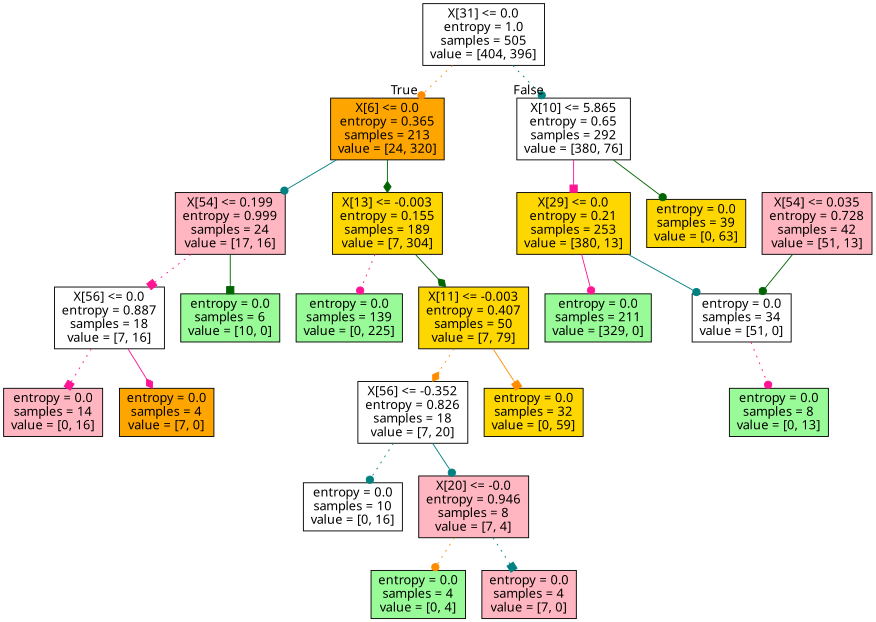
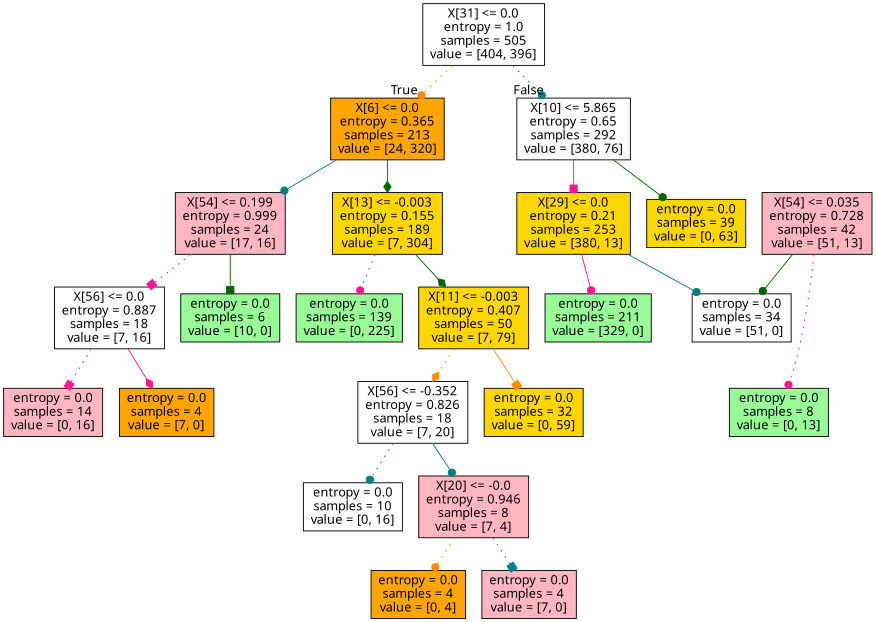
  digraph {
    fontname="Noto Sans"
    node [fillcolor=white fontname="Noto Sans" shape=box style=filled]
    edge [arrowhead=dot color=deeppink fontname="Noto Sans" style=solid]
    n1 [label="X[31] <= 0.0\nentropy = 1.0\nsamples = 505\nvalue = [404, 396]"]
    n2 [fillcolor=orange label="X[6] <= 0.0\nentropy = 0.365\nsamples = 213\nvalue = [24, 320]"]
    n3 [label="X[10] <= 5.865\nentropy = 0.65\nsamples = 292\nvalue = [380, 76]"]
    n4 [fillcolor=lightpink label="X[54] <= 0.199\nentropy = 0.999\nsamples = 24\nvalue = [17, 16]"]
    n5 [fillcolor=gold label="X[13] <= -0.003\nentropy = 0.155\nsamples = 189\nvalue = [7, 304]"]
    n6 [fillcolor=gold label="X[29] <= 0.0\nentropy = 0.21\nsamples = 253\nvalue = [380, 13]"]
    n7 [fillcolor=gold label="entropy = 0.0\nsamples = 39\nvalue = [0, 63]"]
    n8 [label="X[56] <= 0.0\nentropy = 0.887\nsamples = 18\nvalue = [7, 16]"]
    n9 [fillcolor=palegreen label="entropy = 0.0\nsamples = 6\nvalue = [10, 0]"]
    n10 [fillcolor=palegreen label="entropy = 0.0\nsamples = 139\nvalue = [0, 225]"]
    n11 [fillcolor=gold label="X[11] <= -0.003\nentropy = 0.407\nsamples = 50\nvalue = [7, 79]"]
    n12 [fillcolor=lightpink label="entropy = 0.0\nsamples = 14\nvalue = [0, 16]"]
    n13 [fillcolor=orange label="entropy = 0.0\nsamples = 4\nvalue = [7, 0]"]
    n14 [label="X[56] <= -0.352\nentropy = 0.826\nsamples = 18\nvalue = [7, 20]"]
    n15 [fillcolor=gold label="entropy = 0.0\nsamples = 32\nvalue = [0, 59]"]
    n16 [label="entropy = 0.0\nsamples = 10\nvalue = [0, 16]"]
    n17 [fillcolor=lightpink label="X[20] <= -0.0\nentropy = 0.946\nsamples = 8\nvalue = [7, 4]"]
-   n18 [fillcolor=palegreen label="entropy = 0.0\nsamples = 4\nvalue = [0, 4]"]
+   n18 [fillcolor=orange label="entropy = 0.0\nsamples = 4\nvalue = [0, 4]"]
    n19 [fillcolor=lightpink label="entropy = 0.0\nsamples = 4\nvalue = [7, 0]"]
    n20 [fillcolor=palegreen label="entropy = 0.0\nsamples = 211\nvalue = [329, 0]"]
    n21 [label="entropy = 0.0\nsamples = 34\nvalue = [51, 0]"]
    n22 [fillcolor=lightpink label="X[54] <= 0.035\nentropy = 0.728\nsamples = 42\nvalue = [51, 13]"]
    n23 [fillcolor=palegreen label="entropy = 0.0\nsamples = 8\nvalue = [0, 13]"]
    n1 -> n2 [color=darkorange headlabel=True labelangle=45 labeldistance=2.5 style=dotted]
    n1 -> n3 [color=teal headlabel=False labelangle=-45 labeldistance=2.5 style=dotted]
    n2 -> n4 [color=teal]
    n2 -> n5 [arrowhead=diamond color=darkgreen]
    n3 -> n6 [arrowhead=box]
    n3 -> n7 [color=darkgreen]
    n4 -> n8 [arrowhead=box style=dotted]
    n4 -> n9 [arrowhead=box color=darkgreen]
    n5 -> n10 [style=dotted]
    n5 -> n11 [arrowhead=diamond color=darkgreen]
    n6 -> n20
    n6 -> n21 [color=teal]
    n8 -> n12 [arrowhead=box style=dotted]
    n8 -> n13 [arrowhead=diamond]
    n11 -> n14 [arrowhead=diamond color=darkorange style=dotted]
    n11 -> n15 [arrowhead=box color=darkorange]
    n14 -> n16 [color=teal style=dotted]
    n14 -> n17 [color=teal]
    n17 -> n18 [color=darkorange style=dotted]
    n17 -> n19 [arrowhead=box color=teal style=dotted]
    n22 -> n21 [color=darkgreen]
-   n21 -> n23 [style=dotted]
+   n22 -> n23 [style=dotted]
  }
